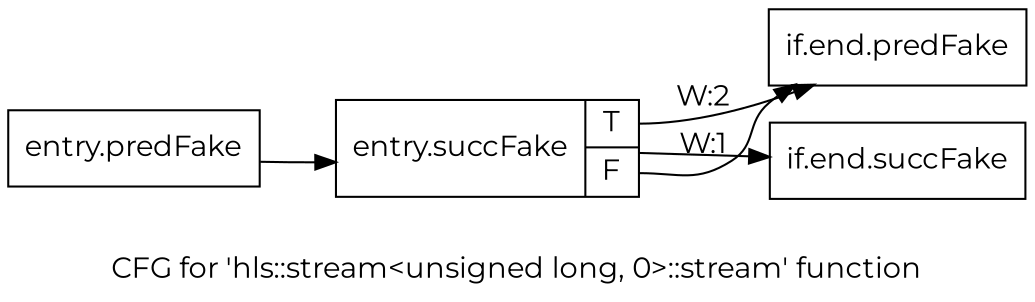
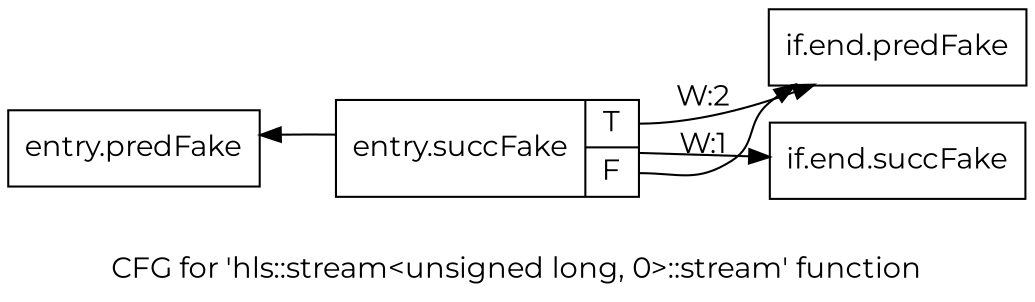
  digraph {
    fontname=Montserrat
    label="CFG for 'hls::stream\<unsigned long, 0\>::stream' function"
    rankdir=LR
    node [fontname=Montserrat shape=record filename="/tools/Xilinx/Vitis_HLS/2023.1/include/hls_stream.h"]
    edge [execusionnum=1 filename="/tools/Xilinx/Vitis_HLS/2023.1/include/hls_stream.h" fontname=Montserrat]
    n1 [label="{entry.predFake}" filename=""]
    n2 [label="{entry.succFake|{<s0>T|<s1>F}}" linenumber=364]
    n3 [label="{if.end.predFake}" linenumber=382]
    n4 [label="{if.end.succFake}" linenumber=386]
-   n1 -> n2
+   n2 -> n1
    n2 -> n3 [label="W:2" tailport=s0]
    n2 -> n3 [execusionnum=0 label="W:1" tailport=s1]
    n2 -> n4
  }
